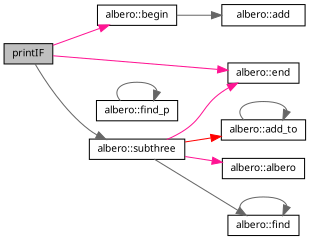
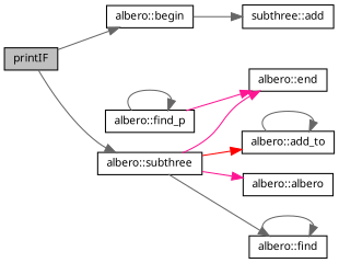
  digraph {
    fontname="Noto Sans"
    rankdir=LR
    node [color=black fillcolor=white fontname="Noto Sans" fontsize=10 shape=record style=filled]
    edge [color=gray40 fontname="Noto Sans" fontsize=10 labelfontname=Helvetica labelfontsize=10 style=solid]
    n1 [fillcolor=grey75 fontcolor=black height=0.2 label=printIF width=0.4]
    n2 [height=0.2 label="albero::begin" width=0.4]
    n3 [height=0.2 label="albero::end" width=0.4]
    n4 [height=0.2 label="albero::subthree" width=0.4]
-   n5 [height=0.2 label="albero::add" width=0.4]
+   n5 [height=0.2 label="subthree::add" width=0.4]
    n6 [height=0.2 label="albero::add_to" width=0.4]
    n7 [height=0.2 label="albero::albero" width=0.4]
    n8 [height=0.2 label="albero::find" width=0.4]
    n9 [height=0.2 label="albero::find_p" width=0.4]
-   n1 -> n2 [color=deeppink]
-   n1 -> n3 [color=deeppink]
+   n1 -> n2
+   n9 -> n3 [color=deeppink]
    n1 -> n4
    n2 -> n5
    n4 -> n3 [color=deeppink]
    n4 -> n6 [color=red]
    n4 -> n7 [color=deeppink]
    n4 -> n8
    n6 -> n6
    n8 -> n8
    n9 -> n9
  }
